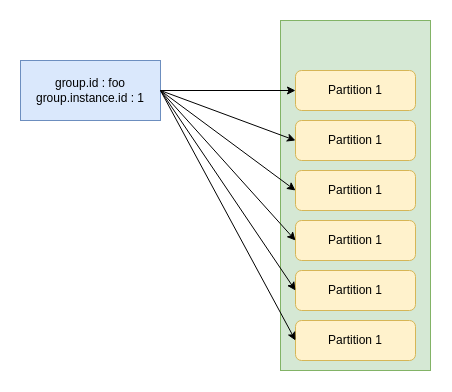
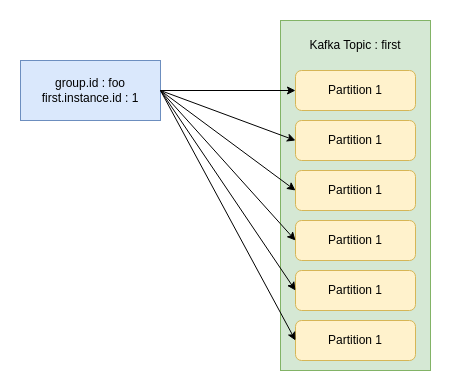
  <mxCell id="0" />
  <mxCell id="1" parent="0" />
  <mxCell id="2" value="" style="rounded=0;whiteSpace=wrap;html=1;fillColor=#d5e8d4;strokeColor=#82b366;" vertex="1" parent="1"><mxGeometry x="280" y="20" width="150" height="350" as="geometry" /></mxCell>
  <mxCell id="3" style="edgeStyle=orthogonalEdgeStyle;rounded=0;orthogonalLoop=1;jettySize=auto;html=1;entryX=0;entryY=0.5;entryDx=0;entryDy=0;" edge="1" parent="1" source="4" target="6"><mxGeometry relative="1" as="geometry" /></mxCell>
- <mxCell id="4" value="group.id : foo&lt;br&gt;group.instance.id : 1" style="rounded=0;whiteSpace=wrap;html=1;align=center;fillColor=#dae8fc;strokeColor=#6c8ebf;" vertex="1" parent="1"><mxGeometry x="20" y="60" width="140" height="60" as="geometry" /></mxCell>
+ <mxCell id="4" value="group.id : foo&lt;br&gt;first.instance.id : 1" style="rounded=0;whiteSpace=wrap;html=1;align=center;fillColor=#dae8fc;strokeColor=#6c8ebf;" vertex="1" parent="1"><mxGeometry x="20" y="60" width="140" height="60" as="geometry" /></mxCell>
+ <mxCell id="5" value="Kafka Topic : first" style="text;html=1;strokeColor=none;fillColor=none;align=center;verticalAlign=middle;whiteSpace=wrap;rounded=0;" vertex="1" parent="1"><mxGeometry x="300" y="30" width="110" height="30" as="geometry" /></mxCell>
  <mxCell id="6" value="Partition 1" style="rounded=1;whiteSpace=wrap;html=1;fillColor=#fff2cc;strokeColor=#d6b656;" vertex="1" parent="1"><mxGeometry x="295" y="70" width="120" height="40" as="geometry" /></mxCell>
  <mxCell id="7" value="Partition 1" style="rounded=1;whiteSpace=wrap;html=1;fillColor=#fff2cc;strokeColor=#d6b656;" vertex="1" parent="1"><mxGeometry x="295" y="120" width="120" height="40" as="geometry" /></mxCell>
  <mxCell id="8" value="Partition 1" style="rounded=1;whiteSpace=wrap;html=1;fillColor=#fff2cc;strokeColor=#d6b656;" vertex="1" parent="1"><mxGeometry x="295" y="170" width="120" height="40" as="geometry" /></mxCell>
  <mxCell id="9" value="Partition 1" style="rounded=1;whiteSpace=wrap;html=1;fillColor=#fff2cc;strokeColor=#d6b656;" vertex="1" parent="1"><mxGeometry x="295" width="120" height="40" as="geometry" y="220" /></mxCell>
  <mxCell id="10" value="Partition 1" style="rounded=1;whiteSpace=wrap;html=1;fillColor=#fff2cc;strokeColor=#d6b656;" vertex="1" parent="1"><mxGeometry x="295" y="270" width="120" height="40" as="geometry" /></mxCell>
  <mxCell id="11" value="Partition 1" style="rounded=1;whiteSpace=wrap;html=1;fillColor=#fff2cc;strokeColor=#d6b656;" vertex="1" parent="1"><mxGeometry x="295" y="320" width="120" height="40" as="geometry" /></mxCell>
  <mxCell id="12" value="" style="endArrow=classic;html=1;rounded=0;exitX=1;exitY=0.5;exitDx=0;exitDy=0;entryX=0;entryY=0.5;entryDx=0;entryDy=0;" edge="1" parent="1" source="4" target="7"><mxGeometry width="50" height="50" relative="1" as="geometry"><mxPoint x="170" y="240" as="sourcePoint" /><mxPoint x="220" y="190" as="targetPoint" /></mxGeometry></mxCell>
  <mxCell id="13" value="" style="endArrow=classic;html=1;rounded=0;entryX=0;entryY=0.5;entryDx=0;entryDy=0;exitX=1;exitY=0.5;exitDx=0;exitDy=0;" edge="1" parent="1" source="4" target="8"><mxGeometry width="50" height="50" relative="1" as="geometry"><mxPoint x="140" y="190" as="sourcePoint" /><mxPoint x="285" y="210" as="targetPoint" /></mxGeometry></mxCell>
  <mxCell id="14" value="" style="endArrow=classic;html=1;rounded=0;exitX=1;exitY=0.5;exitDx=0;exitDy=0;entryX=0;entryY=0.5;entryDx=0;entryDy=0;" edge="1" parent="1" source="4" target="9"><mxGeometry width="50" height="50" relative="1" as="geometry"><mxPoint x="180" y="110" as="sourcePoint" /><mxPoint x="315" y="160" as="targetPoint" /></mxGeometry></mxCell>
  <mxCell id="15" value="" style="endArrow=classic;html=1;rounded=0;exitX=1;exitY=0.5;exitDx=0;exitDy=0;entryX=0;entryY=0.5;entryDx=0;entryDy=0;" edge="1" parent="1" source="4" target="10"><mxGeometry width="50" height="50" relative="1" as="geometry"><mxPoint x="190" y="120" as="sourcePoint" /><mxPoint x="325" y="170" as="targetPoint" /></mxGeometry></mxCell>
  <mxCell id="16" value="" style="endArrow=classic;html=1;rounded=0;exitX=1;exitY=0.5;exitDx=0;exitDy=0;entryX=0;entryY=0.5;entryDx=0;entryDy=0;" edge="1" parent="1" source="4" target="11"><mxGeometry width="50" height="50" relative="1" as="geometry"><mxPoint x="200" y="130" as="sourcePoint" /><mxPoint x="335" y="180" as="targetPoint" /></mxGeometry></mxCell>
